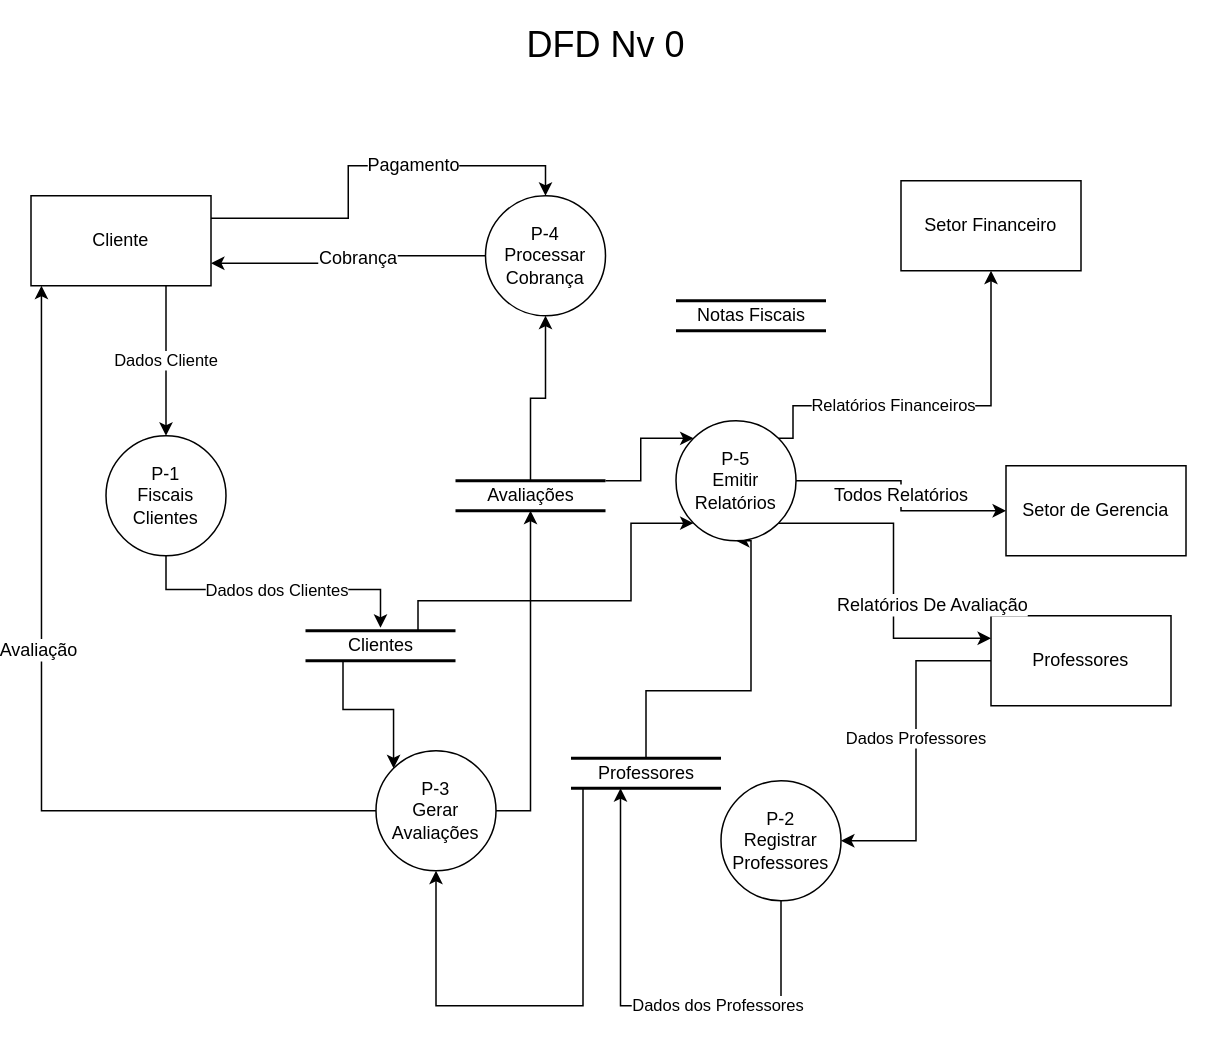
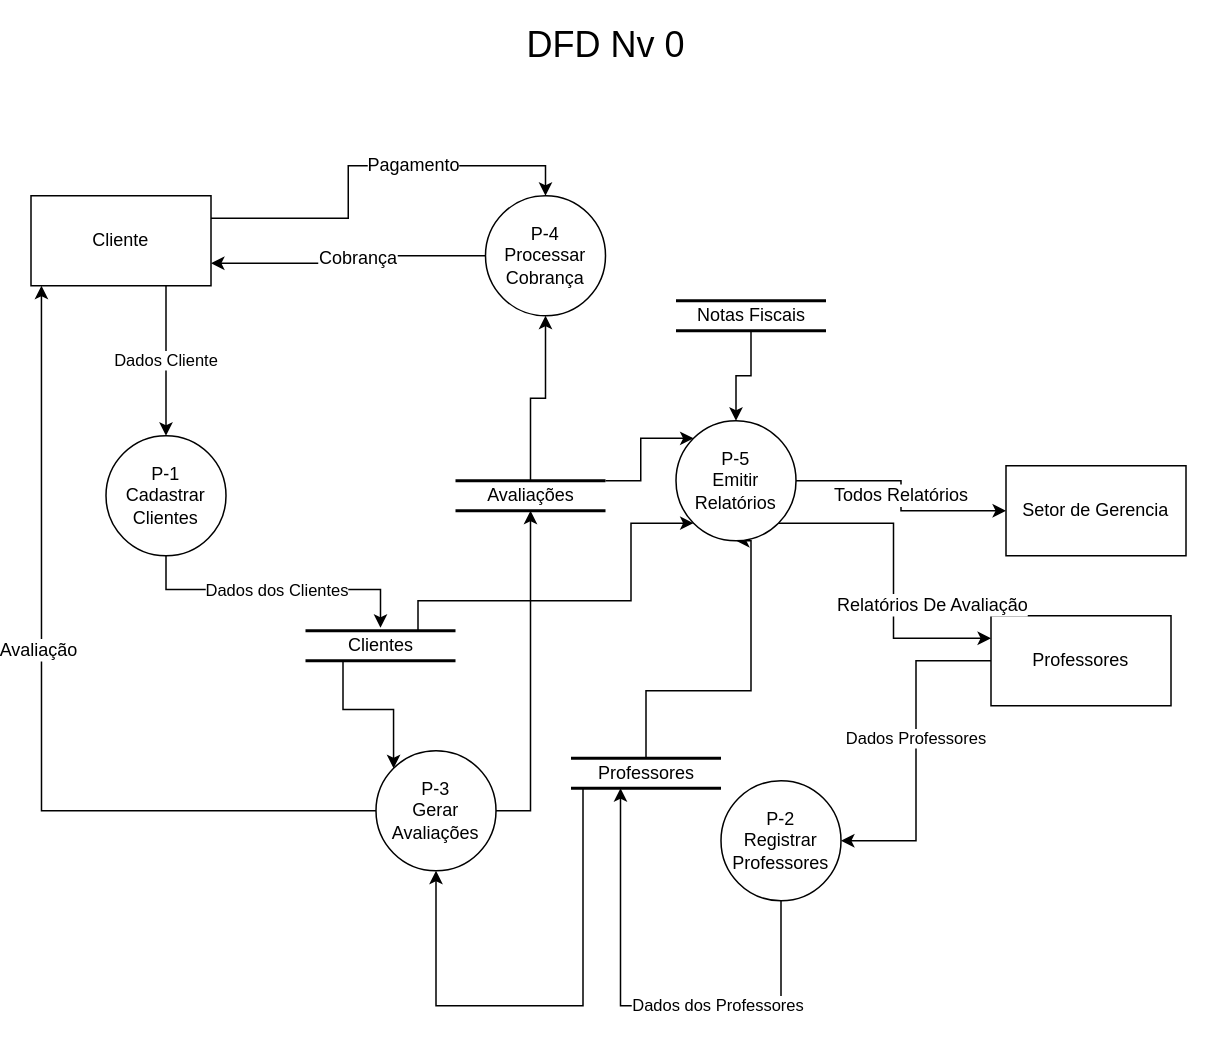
  <mxCell id="0" />
  <mxCell id="1" parent="0" />
  <mxCell id="2" value="Dados Cliente" style="edgeStyle=orthogonalEdgeStyle;rounded=0;orthogonalLoop=1;jettySize=auto;html=1;exitX=0.75;exitY=1;exitDx=0;exitDy=0;entryX=0.5;entryY=0;entryDx=0;entryDy=0;" edge="1" parent="1" source="5" target="7"><mxGeometry relative="1" as="geometry" /></mxCell>
  <mxCell id="3" style="edgeStyle=orthogonalEdgeStyle;rounded=0;orthogonalLoop=1;jettySize=auto;html=1;exitX=1;exitY=0.25;exitDx=0;exitDy=0;entryX=0.5;entryY=0;entryDx=0;entryDy=0;" edge="1" parent="1" source="5" target="30"><mxGeometry relative="1" as="geometry" /></mxCell>
  <mxCell id="4" value="Pagamento" style="text;html=1;align=center;verticalAlign=middle;resizable=0;points=[];;labelBackgroundColor=#ffffff;" vertex="1" connectable="0" parent="3"><mxGeometry x="-0.115" y="-4" relative="1" as="geometry"><mxPoint x="39" y="-4" as="offset" /></mxGeometry></mxCell>
  <mxCell id="5" value="Cliente" style="rounded=0;whiteSpace=wrap;html=1;" vertex="1" parent="1"><mxGeometry x="20" y="130" width="120" height="60" as="geometry" /></mxCell>
  <mxCell id="6" value="Dados dos Clientes" style="edgeStyle=orthogonalEdgeStyle;rounded=0;orthogonalLoop=1;jettySize=auto;html=1;exitX=0.5;exitY=1;exitDx=0;exitDy=0;entryX=0.5;entryY=0.3;entryDx=0;entryDy=0;entryPerimeter=0;" edge="1" parent="1" source="7" target="9"><mxGeometry relative="1" as="geometry" /></mxCell>
- <mxCell id="7" value="P-1&lt;br&gt;Fiscais Clientes" style="ellipse;whiteSpace=wrap;html=1;aspect=fixed;" vertex="1" parent="1"><mxGeometry x="70" y="290" width="80" height="80" as="geometry" /></mxCell>
+ <mxCell id="7" value="P-1&lt;br&gt;Cadastrar Clientes" style="ellipse;whiteSpace=wrap;html=1;aspect=fixed;" vertex="1" parent="1"><mxGeometry x="70" y="290" width="80" height="80" as="geometry" /></mxCell>
  <mxCell id="8" style="edgeStyle=orthogonalEdgeStyle;rounded=0;orthogonalLoop=1;jettySize=auto;html=1;exitX=0.75;exitY=0.5;exitDx=0;exitDy=0;exitPerimeter=0;entryX=0;entryY=1;entryDx=0;entryDy=0;" edge="1" parent="1" source="9" target="40"><mxGeometry relative="1" as="geometry"><Array as="points"><mxPoint x="278" y="400" /><mxPoint x="420" y="400" /><mxPoint x="420" y="348" /></Array></mxGeometry></mxCell>
  <mxCell id="9" value="" style="line;strokeWidth=2;html=1;" vertex="1" parent="1"><mxGeometry x="203" y="415" width="100" height="10" as="geometry" /></mxCell>
  <mxCell id="10" style="edgeStyle=orthogonalEdgeStyle;rounded=0;orthogonalLoop=1;jettySize=auto;html=1;exitX=0.25;exitY=0.5;exitDx=0;exitDy=0;exitPerimeter=0;entryX=0;entryY=0;entryDx=0;entryDy=0;" edge="1" parent="1" source="11" target="20"><mxGeometry relative="1" as="geometry" /></mxCell>
  <mxCell id="11" value="" style="line;strokeWidth=2;html=1;" vertex="1" parent="1"><mxGeometry x="203" y="435" width="100" height="10" as="geometry" /></mxCell>
  <mxCell id="12" value="Clientes" style="text;html=1;align=center;verticalAlign=middle;resizable=0;points=[];;autosize=1;" vertex="1" parent="1"><mxGeometry x="223" y="420" width="60" height="20" as="geometry" /></mxCell>
  <mxCell id="13" value="Dados Professores" style="edgeStyle=orthogonalEdgeStyle;rounded=0;orthogonalLoop=1;jettySize=auto;html=1;exitX=0;exitY=0.5;exitDx=0;exitDy=0;entryX=1;entryY=0.5;entryDx=0;entryDy=0;" edge="1" parent="1" source="14" target="16"><mxGeometry x="-0.077" relative="1" as="geometry"><mxPoint as="offset" /></mxGeometry></mxCell>
  <mxCell id="14" value="Professores" style="rounded=0;whiteSpace=wrap;html=1;" vertex="1" parent="1"><mxGeometry x="660" y="410" width="120" height="60" as="geometry" /></mxCell>
  <mxCell id="15" value="Dados dos Professores" style="edgeStyle=orthogonalEdgeStyle;rounded=0;orthogonalLoop=1;jettySize=auto;html=1;exitX=0.5;exitY=1;exitDx=0;exitDy=0;" edge="1" parent="1" source="16" target="35"><mxGeometry x="-0.304" relative="1" as="geometry"><Array as="points"><mxPoint x="520" y="670" /><mxPoint x="413" y="670" /></Array><mxPoint as="offset" /></mxGeometry></mxCell>
  <mxCell id="16" value="P-2&lt;br&gt;Registrar Professores" style="ellipse;whiteSpace=wrap;html=1;aspect=fixed;" vertex="1" parent="1"><mxGeometry x="480" y="520" width="80" height="80" as="geometry" /></mxCell>
  <mxCell id="17" style="edgeStyle=orthogonalEdgeStyle;rounded=0;orthogonalLoop=1;jettySize=auto;html=1;exitX=1;exitY=0.5;exitDx=0;exitDy=0;" edge="1" parent="1" source="20" target="25"><mxGeometry relative="1" as="geometry" /></mxCell>
  <mxCell id="18" style="edgeStyle=orthogonalEdgeStyle;rounded=0;orthogonalLoop=1;jettySize=auto;html=1;exitX=0;exitY=0.5;exitDx=0;exitDy=0;entryX=0.058;entryY=1;entryDx=0;entryDy=0;entryPerimeter=0;" edge="1" parent="1" source="20" target="5"><mxGeometry relative="1" as="geometry"><Array as="points"><mxPoint x="27" y="540" /></Array></mxGeometry></mxCell>
  <mxCell id="19" value="Avaliação" style="text;html=1;align=center;verticalAlign=middle;resizable=0;points=[];;labelBackgroundColor=#ffffff;" vertex="1" connectable="0" parent="18"><mxGeometry x="-0.222" y="-107" relative="1" as="geometry"><mxPoint x="-109" y="-107" as="offset" /></mxGeometry></mxCell>
  <mxCell id="20" value="P-3&lt;br&gt;Gerar Avaliações" style="ellipse;whiteSpace=wrap;html=1;aspect=fixed;" vertex="1" parent="1"><mxGeometry x="250" y="500" width="80" height="80" as="geometry" /></mxCell>
  <mxCell id="21" style="edgeStyle=orthogonalEdgeStyle;rounded=0;orthogonalLoop=1;jettySize=auto;html=1;exitX=1;exitY=0.5;exitDx=0;exitDy=0;exitPerimeter=0;entryX=0;entryY=0;entryDx=0;entryDy=0;" edge="1" parent="1" source="22" target="40"><mxGeometry relative="1" as="geometry" /></mxCell>
  <mxCell id="22" value="" style="line;strokeWidth=2;html=1;" vertex="1" parent="1"><mxGeometry x="303" y="315" width="100" height="10" as="geometry" /></mxCell>
  <mxCell id="23" value="" style="line;strokeWidth=2;html=1;" vertex="1" parent="1"><mxGeometry x="303" y="335" width="100" height="10" as="geometry" /></mxCell>
  <mxCell id="24" style="edgeStyle=orthogonalEdgeStyle;rounded=0;orthogonalLoop=1;jettySize=auto;html=1;entryX=0.5;entryY=1;entryDx=0;entryDy=0;" edge="1" parent="1" source="25" target="30"><mxGeometry relative="1" as="geometry" /></mxCell>
  <mxCell id="25" value="Avaliações" style="text;html=1;align=center;verticalAlign=middle;resizable=0;points=[];;autosize=1;" vertex="1" parent="1"><mxGeometry x="318" y="320" width="70" height="20" as="geometry" /></mxCell>
  <mxCell id="26" value="Setor de Gerencia" style="rounded=0;whiteSpace=wrap;html=1;" vertex="1" parent="1"><mxGeometry x="670" y="310" width="120" height="60" as="geometry" /></mxCell>
- <mxCell id="27" value="Setor Financeiro" style="rounded=0;whiteSpace=wrap;html=1;" vertex="1" parent="1"><mxGeometry x="600" y="120" width="120" height="60" as="geometry" /></mxCell>
  <mxCell id="28" style="edgeStyle=orthogonalEdgeStyle;rounded=0;orthogonalLoop=1;jettySize=auto;html=1;exitX=0;exitY=0.5;exitDx=0;exitDy=0;entryX=1;entryY=0.75;entryDx=0;entryDy=0;" edge="1" parent="1" source="30" target="5"><mxGeometry relative="1" as="geometry" /></mxCell>
  <mxCell id="29" value="Cobrança" style="text;html=1;align=center;verticalAlign=middle;resizable=0;points=[];;labelBackgroundColor=#ffffff;" vertex="1" connectable="0" parent="28"><mxGeometry x="-0.087" y="1" relative="1" as="geometry"><mxPoint as="offset" /></mxGeometry></mxCell>
  <mxCell id="30" value="P-4&lt;br&gt;Processar Cobrança" style="ellipse;whiteSpace=wrap;html=1;aspect=fixed;" vertex="1" parent="1"><mxGeometry x="323" y="130" width="80" height="80" as="geometry" /></mxCell>
  <mxCell id="31" value="" style="line;strokeWidth=2;html=1;" vertex="1" parent="1"><mxGeometry x="380" y="500" width="100" height="10" as="geometry" /></mxCell>
  <mxCell id="32" style="edgeStyle=orthogonalEdgeStyle;rounded=0;orthogonalLoop=1;jettySize=auto;html=1;exitX=0.25;exitY=0.5;exitDx=0;exitDy=0;exitPerimeter=0;entryX=0.5;entryY=1;entryDx=0;entryDy=0;" edge="1" parent="1" source="33" target="20"><mxGeometry relative="1" as="geometry"><Array as="points"><mxPoint x="388" y="670" /><mxPoint x="290" y="670" /></Array></mxGeometry></mxCell>
  <mxCell id="33" value="" style="line;strokeWidth=2;html=1;" vertex="1" parent="1"><mxGeometry x="380" y="520" width="100" height="10" as="geometry" /></mxCell>
  <mxCell id="34" style="edgeStyle=orthogonalEdgeStyle;rounded=0;orthogonalLoop=1;jettySize=auto;html=1;entryX=0.5;entryY=1;entryDx=0;entryDy=0;" edge="1" parent="1" source="35" target="40"><mxGeometry relative="1" as="geometry"><Array as="points"><mxPoint x="430" y="460" /><mxPoint x="500" y="460" /></Array></mxGeometry></mxCell>
  <mxCell id="35" value="Professores" style="text;html=1;align=center;verticalAlign=middle;resizable=0;points=[];;autosize=1;" vertex="1" parent="1"><mxGeometry x="390" y="505" width="80" height="20" as="geometry" /></mxCell>
  <mxCell id="36" value="&lt;span style=&quot;font-size: 12px&quot;&gt;Todos Relatórios&lt;/span&gt;" style="edgeStyle=orthogonalEdgeStyle;rounded=0;orthogonalLoop=1;jettySize=auto;html=1;" edge="1" parent="1" source="40" target="26"><mxGeometry relative="1" as="geometry" /></mxCell>
- <mxCell id="37" value="Relatórios Financeiros" style="edgeStyle=orthogonalEdgeStyle;rounded=0;orthogonalLoop=1;jettySize=auto;html=1;exitX=1;exitY=0;exitDx=0;exitDy=0;entryX=0.5;entryY=1;entryDx=0;entryDy=0;" edge="1" parent="1" source="40" target="27"><mxGeometry x="-0.23" relative="1" as="geometry"><Array as="points"><mxPoint x="528" y="270" /><mxPoint x="660" y="270" /></Array><mxPoint as="offset" /></mxGeometry></mxCell>
  <mxCell id="38" style="edgeStyle=orthogonalEdgeStyle;rounded=0;orthogonalLoop=1;jettySize=auto;html=1;exitX=1;exitY=1;exitDx=0;exitDy=0;entryX=0;entryY=0.25;entryDx=0;entryDy=0;" edge="1" parent="1" source="40" target="14"><mxGeometry relative="1" as="geometry" /></mxCell>
  <mxCell id="39" value="Relatórios De Avaliação" style="text;html=1;align=center;verticalAlign=middle;resizable=0;points=[];;labelBackgroundColor=#ffffff;" vertex="1" connectable="0" parent="38"><mxGeometry x="-0.311" y="-27" relative="1" as="geometry"><mxPoint x="27" y="27" as="offset" /></mxGeometry></mxCell>
  <mxCell id="40" value="P-5&lt;br&gt;Emitir Relatórios" style="ellipse;whiteSpace=wrap;html=1;aspect=fixed;" vertex="1" parent="1"><mxGeometry x="450" y="280" width="80" height="80" as="geometry" /></mxCell>
  <mxCell id="41" value="" style="line;strokeWidth=2;html=1;" vertex="1" parent="1"><mxGeometry x="450" y="195" width="100" height="10" as="geometry" /></mxCell>
  <mxCell id="42" value="" style="line;strokeWidth=2;html=1;" vertex="1" parent="1"><mxGeometry x="450" y="215" width="100" height="10" as="geometry" /></mxCell>
+ <mxCell id="43" style="edgeStyle=orthogonalEdgeStyle;rounded=0;orthogonalLoop=1;jettySize=auto;html=1;entryX=0.5;entryY=0;entryDx=0;entryDy=0;" edge="1" parent="1" source="44" target="40"><mxGeometry relative="1" as="geometry" /></mxCell>
  <mxCell id="44" value="Notas Fiscais" style="text;html=1;align=center;verticalAlign=middle;resizable=0;points=[];;autosize=1;" vertex="1" parent="1"><mxGeometry x="455" y="200" width="90" height="20" as="geometry" /></mxCell>
  <mxCell id="45" value="&lt;font style=&quot;font-size: 24px&quot;&gt;DFD Nv 0&lt;/font&gt;" style="text;html=1;strokeColor=none;fillColor=none;align=center;verticalAlign=middle;whiteSpace=wrap;rounded=0;" vertex="1" parent="1"><mxGeometry x="345" y="20" width="117" height="20" as="geometry" /></mxCell>
